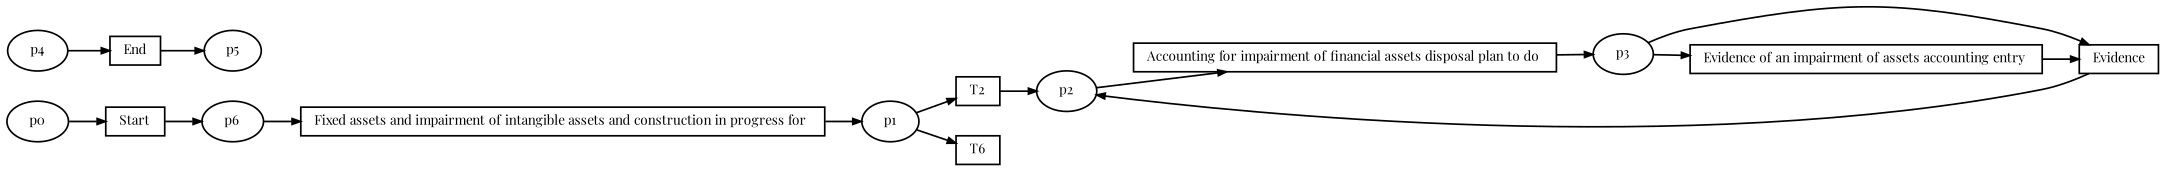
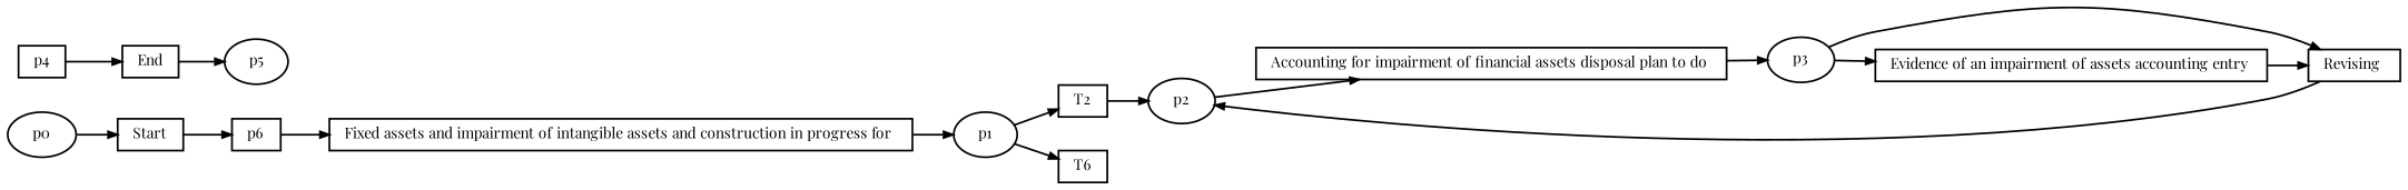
  digraph {
    fontname="Playfair Display"
    fontsize=8
    rankdir=LR
    ranksep=.3
    remincross=true
    node [fontname="Playfair Display" fontsize=8 shape=box]
    edge [arrowsize=0.5 fontname="Playfair Display"]
    n1 [height=.2 label=Start width=.2]
-   n2 [height=.2 label=p6 shape=oval width=.2]
+   n2 [height=.2 label=p6 width=.2]
    n3 [height=.2 label="Fixed assets and impairment of intangible assets and construction in progress for " width=.2]
    n4 [height=.2 label=p1 shape=oval width=.2]
    n5 [height=.2 label=T2 width=.2]
    n6 [height=.2 label=T6 width=.2]
    n7 [height=.2 label=p2 shape=oval width=.2]
    n8 [height=.2 label="Accounting for impairment of financial assets disposal plan to do " width=.2]
    n9 [height=.2 label=p3 shape=oval width=.2]
-   n10 [height=.2 label=Evidence width=.2]
+   n10 [height=.2 label="Revising " width=.2]
    n11 [height=.2 label="Evidence of an impairment of assets accounting entry " width=.2]
-   n12 [height=.2 label=p4 shape=oval width=.2]
+   n12 [height=.2 label=p4 width=.2]
    n13 [height=.2 label=End width=.2]
    n14 [height=.2 label=p5 shape=oval width=.2]
    n15 [height=.2 label=p0 shape=oval width=.2]
    n1 -> n2
    n2 -> n3
    n3 -> n4
    n4 -> n5
    n4 -> n6
    n5 -> n7
    n7 -> n8
    n8 -> n9
    n9 -> n10
    n9 -> n11
    n10 -> n7
    n11 -> n10
    n12 -> n13
    n13 -> n14
    n15 -> n1
  }
